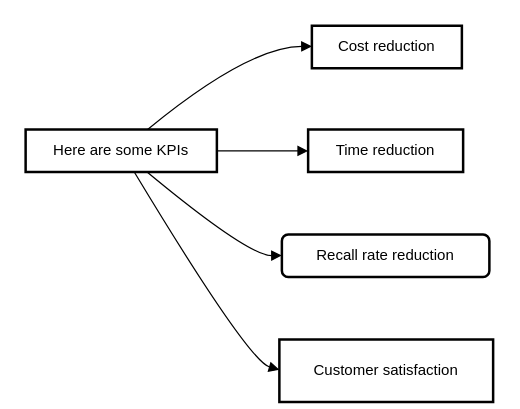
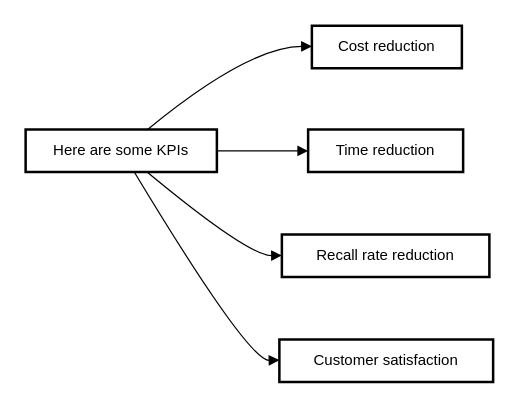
  <mxCell id="0" />
  <mxCell id="1" parent="0" />
  <mxCell id="2" value="Here are some KPIs" style="whiteSpace=wrap;strokeWidth=2;" vertex="1" parent="1"><mxGeometry y="103" width="153" height="34" as="geometry" x="20" /></mxCell>
  <mxCell id="3" value="Cost reduction" style="whiteSpace=wrap;strokeWidth=2;" vertex="1" parent="1"><mxGeometry x="249" y="20" width="120" height="34" as="geometry" /></mxCell>
  <mxCell id="4" value="Time reduction" style="whiteSpace=wrap;strokeWidth=2;" vertex="1" parent="1"><mxGeometry x="246" y="103" width="124" height="34" as="geometry" /></mxCell>
- <mxCell id="5" value="Recall rate reduction" style="whiteSpace=wrap;strokeWidth=2;rounded=1;" vertex="1" parent="1"><mxGeometry x="225" y="187" width="166" height="34" as="geometry" /></mxCell>
- <mxCell id="6" value="Customer satisfaction" style="whiteSpace=wrap;strokeWidth=2;" vertex="1" parent="1"><mxGeometry x="223" y="271" width="171" height="50" as="geometry" /></mxCell>
+ <mxCell id="5" value="Recall rate reduction" style="whiteSpace=wrap;strokeWidth=2;" vertex="1" parent="1"><mxGeometry x="225" y="187" width="166" height="34" as="geometry" /></mxCell>
+ <mxCell id="6" value="Customer satisfaction" style="whiteSpace=wrap;strokeWidth=2;" vertex="1" parent="1"><mxGeometry x="223" y="271" width="171" height="34" as="geometry" /></mxCell>
  <mxCell id="7" value="" style="curved=1;startArrow=none;endArrow=block;exitX=0.635;exitY=0.01;entryX=-0.002;entryY=0.485;" edge="1" parent="1" source="2" target="3"><mxGeometry relative="1" as="geometry"><Array as="points"><mxPoint x="198" y="37" /></Array></mxGeometry></mxCell>
  <mxCell id="8" value="" style="curved=1;startArrow=none;endArrow=block;exitX=1.002;exitY=0.505;entryX=0.002;entryY=0.505;" edge="1" parent="1" source="2" target="4"><mxGeometry relative="1" as="geometry"><Array as="points" /></mxGeometry></mxCell>
  <mxCell id="9" value="" style="curved=1;startArrow=none;endArrow=block;exitX=0.635;exitY=1.0;entryX=0.002;entryY=0.495;" edge="1" parent="1" source="2" target="5"><mxGeometry relative="1" as="geometry"><Array as="points"><mxPoint x="198" y="204" /></Array></mxGeometry></mxCell>
  <mxCell id="10" value="" style="curved=1;startArrow=none;endArrow=block;exitX=0.568;exitY=1.0;entryX=0.002;entryY=0.485;" edge="1" parent="1" source="2" target="6"><mxGeometry relative="1" as="geometry"><Array as="points"><mxPoint x="198" y="288" /></Array></mxGeometry></mxCell>
